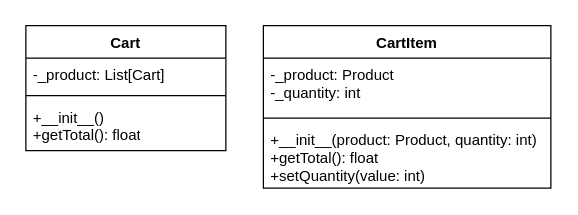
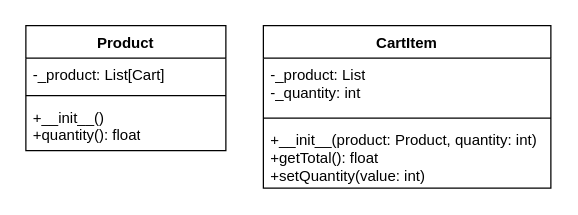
  <mxCell id="0" />
  <mxCell id="1" parent="0" />
- <mxCell id="2" value="Cart" style="swimlane;fontStyle=1;align=center;verticalAlign=top;childLayout=stackLayout;horizontal=1;startSize=26;horizontalStack=0;resizeParent=1;resizeParentMax=0;resizeLast=0;collapsible=1;marginBottom=0;whiteSpace=wrap;html=1;" vertex="1" parent="1"><mxGeometry x="20" y="20" width="160" height="100" as="geometry" /></mxCell>
+ <mxCell id="2" value="Product" style="swimlane;fontStyle=1;align=center;verticalAlign=top;childLayout=stackLayout;horizontal=1;startSize=26;horizontalStack=0;resizeParent=1;resizeParentMax=0;resizeLast=0;collapsible=1;marginBottom=0;whiteSpace=wrap;html=1;" vertex="1" parent="1"><mxGeometry x="20" y="20" width="160" height="100" as="geometry" /></mxCell>
  <mxCell id="3" value="-_product: List[Cart]" style="text;strokeColor=none;fillColor=none;align=left;verticalAlign=top;spacingLeft=4;spacingRight=4;overflow=hidden;rotatable=0;points=[[0,0.5],[1,0.5]];portConstraint=eastwest;whiteSpace=wrap;html=1;" vertex="1" parent="2"><mxGeometry y="26" width="160" height="26" as="geometry" /></mxCell>
  <mxCell id="4" value="" style="line;strokeWidth=1;fillColor=none;align=left;verticalAlign=middle;spacingTop=-1;spacingLeft=3;spacingRight=3;rotatable=0;labelPosition=right;points=[];portConstraint=eastwest;strokeColor=inherit;" vertex="1" parent="2"><mxGeometry y="52" width="160" height="8" as="geometry" /></mxCell>
- <mxCell id="5" value="&lt;div&gt;+__init__()&lt;/div&gt;&lt;div&gt;+getTotal(): float&lt;/div&gt;" style="text;strokeColor=none;fillColor=none;align=left;verticalAlign=top;spacingLeft=4;spacingRight=4;overflow=hidden;rotatable=0;points=[[0,0.5],[1,0.5]];portConstraint=eastwest;whiteSpace=wrap;html=1;" vertex="1" parent="2"><mxGeometry y="60" width="160" height="40" as="geometry" /></mxCell>
+ <mxCell id="5" value="&lt;div&gt;+__init__()&lt;/div&gt;&lt;div&gt;+quantity(): float&lt;/div&gt;" style="text;strokeColor=none;fillColor=none;align=left;verticalAlign=top;spacingLeft=4;spacingRight=4;overflow=hidden;rotatable=0;points=[[0,0.5],[1,0.5]];portConstraint=eastwest;whiteSpace=wrap;html=1;" vertex="1" parent="2"><mxGeometry y="60" width="160" height="40" as="geometry" /></mxCell>
  <mxCell id="6" value="CartItem" style="swimlane;fontStyle=1;align=center;verticalAlign=top;childLayout=stackLayout;horizontal=1;startSize=26;horizontalStack=0;resizeParent=1;resizeParentMax=0;resizeLast=0;collapsible=1;marginBottom=0;whiteSpace=wrap;html=1;" vertex="1" parent="1"><mxGeometry x="210" y="20" width="230" height="130" as="geometry" /></mxCell>
- <mxCell id="7" value="-_product: Product&lt;div&gt;-_quantity: int&lt;/div&gt;" style="text;strokeColor=none;fillColor=none;align=left;verticalAlign=top;spacingLeft=4;spacingRight=4;overflow=hidden;rotatable=0;points=[[0,0.5],[1,0.5]];portConstraint=eastwest;whiteSpace=wrap;html=1;" vertex="1" parent="6"><mxGeometry y="26" width="230" height="44" as="geometry" /></mxCell>
+ <mxCell id="7" value="-_product: List&lt;div&gt;-_quantity: int&lt;/div&gt;" style="text;strokeColor=none;fillColor=none;align=left;verticalAlign=top;spacingLeft=4;spacingRight=4;overflow=hidden;rotatable=0;points=[[0,0.5],[1,0.5]];portConstraint=eastwest;whiteSpace=wrap;html=1;" vertex="1" parent="6"><mxGeometry y="26" width="230" height="44" as="geometry" /></mxCell>
  <mxCell id="8" value="" style="line;strokeWidth=1;fillColor=none;align=left;verticalAlign=middle;spacingTop=-1;spacingLeft=3;spacingRight=3;rotatable=0;labelPosition=right;points=[];portConstraint=eastwest;strokeColor=inherit;" vertex="1" parent="6"><mxGeometry y="70" width="230" height="8" as="geometry" /></mxCell>
  <mxCell id="9" value="&lt;div&gt;+__init__(product: Product, quantity: int)&lt;/div&gt;&lt;div&gt;+getTotal(): float&lt;/div&gt;&lt;div&gt;+setQuantity(value: int)&lt;/div&gt;" style="text;strokeColor=none;fillColor=none;align=left;verticalAlign=top;spacingLeft=4;spacingRight=4;overflow=hidden;rotatable=0;points=[[0,0.5],[1,0.5]];portConstraint=eastwest;whiteSpace=wrap;html=1;" vertex="1" parent="6"><mxGeometry y="78" width="230" height="52" as="geometry" /></mxCell>
